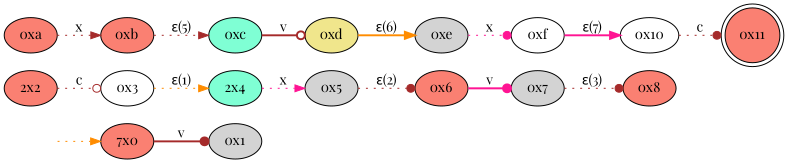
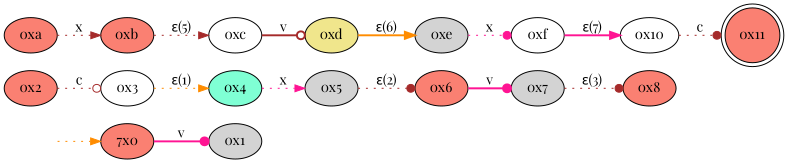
  digraph {
    fontname="Playfair Display"
    rankdir=LR
    node [fontname="Playfair Display" style=filled fillcolor=salmon]
    edge [arrowhead=normal color=brown fontname="Playfair Display" style=dotted]
    fake [style=invisible fillcolor=""]
    n2 [label="7x0" root=true]
    "0x1" [fillcolor=lightgrey]
    "0x3" [fillcolor=white]
-   "0x2" [label="2x2"]
-   "0x4" [fillcolor=aquamarine label="2x4"]
+   "0x2"
+   "0x4" [fillcolor=aquamarine]
    "0x5" [fillcolor=lightgrey]
    "0x6"
    "0x7" [fillcolor=lightgrey]
    "0x8"
    "0xa"
    "0xb"
-   "0xc" [fillcolor=aquamarine]
+   "0xc" [fillcolor=white]
    "0xd" [fillcolor=khaki]
    "0xe" [fillcolor=lightgrey]
    "0xf" [fillcolor=white]
    "0x10" [fillcolor=white]
    "0x11" [shape=doublecircle]
    fake -> n2 [color=darkorange]
-   n2 -> "0x1" [arrowhead=dot label=v style=bold]
+   n2 -> "0x1" [arrowhead=dot color=deeppink label=v style=bold]
    "0x3" -> "0x4" [color=darkorange label="ε(1)"]
    "0x2" -> "0x3" [arrowhead=odot label=c]
    "0x4" -> "0x5" [color=deeppink label=x]
    "0x5" -> "0x6" [arrowhead=dot label="ε(2)"]
    "0x6" -> "0x7" [arrowhead=dot color=deeppink label=v style=bold]
    "0x7" -> "0x8" [arrowhead=dot label="ε(3)"]
    "0xa" -> "0xb" [label=x]
    "0xb" -> "0xc" [label="ε(5)"]
    "0xc" -> "0xd" [arrowhead=odot label=v style=bold]
    "0xd" -> "0xe" [color=darkorange label="ε(6)" style=bold]
    "0xe" -> "0xf" [arrowhead=dot color=deeppink label=x]
    "0xf" -> "0x10" [color=deeppink label="ε(7)" style=bold]
    "0x10" -> "0x11" [arrowhead=dot label=c]
  }
